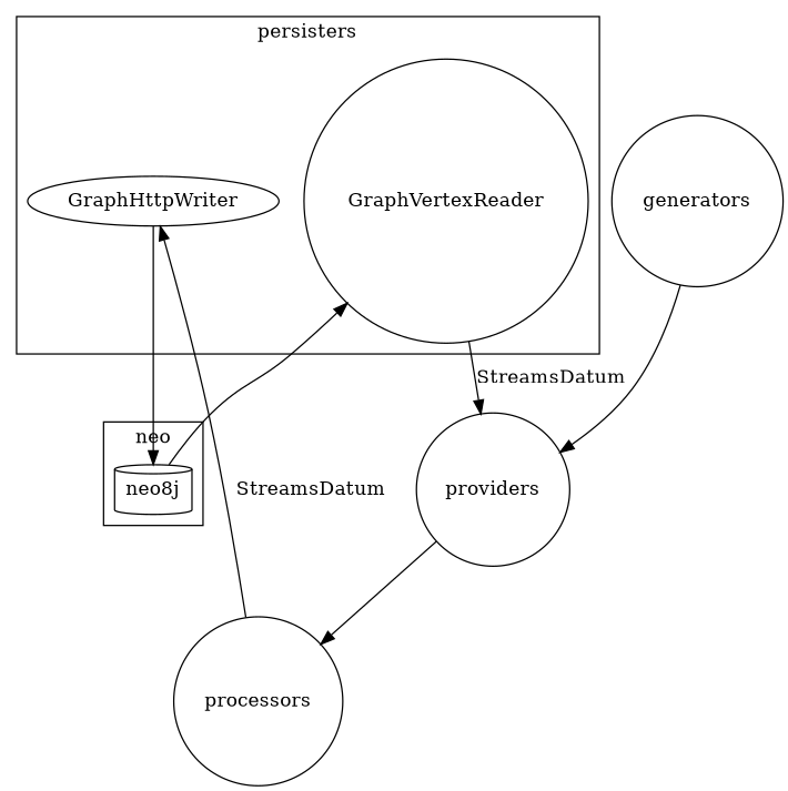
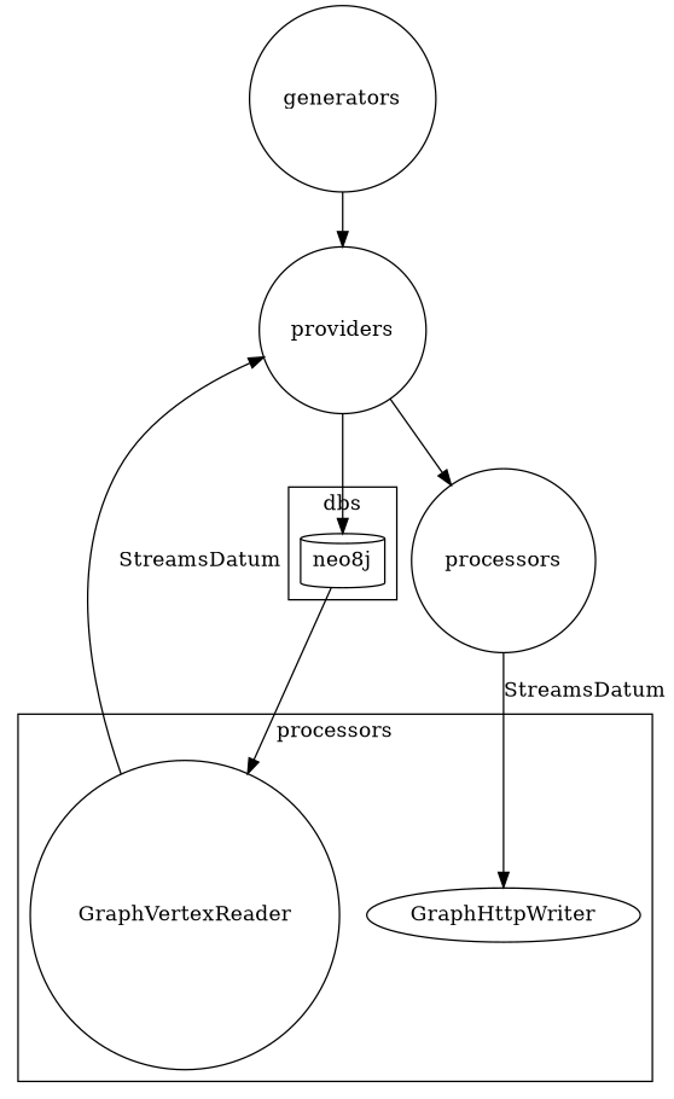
  digraph {
    compound=true
    rankdir=TB
    splines=true
    node [shape=circle]
    n1 [label=GraphVertexReader]
    n2 [label=GraphHttpWriter shape=""]
    n3 [label=neo8j shape=cylinder]
    n4 [label=providers]
    n5 [label=generators]
    n6 [label=processors]
    subgraph cluster_1 {
-     label=persisters
+     label=processors
      n1
      n2
    }
    subgraph cluster_2 {
-     label=neo
+     label=dbs
      n3
    }
    n1 -> n4 [label=StreamsDatum]
-   n2 -> n3
+   n4 -> n3
    n3 -> n1
    n4 -> n6
    n5 -> n4
    n6 -> n2 [label=StreamsDatum]
  }
